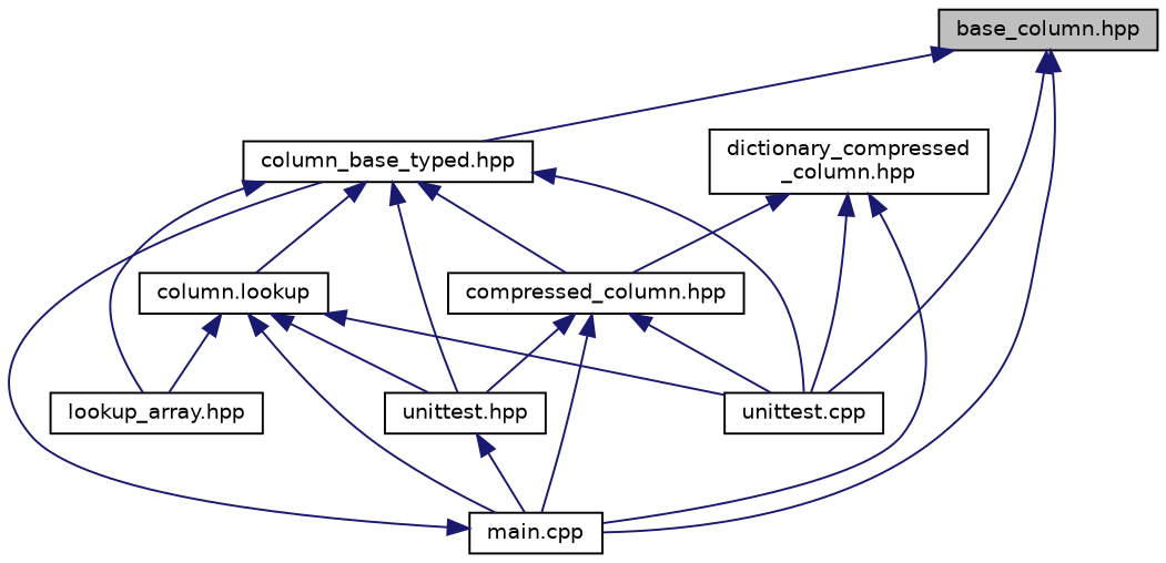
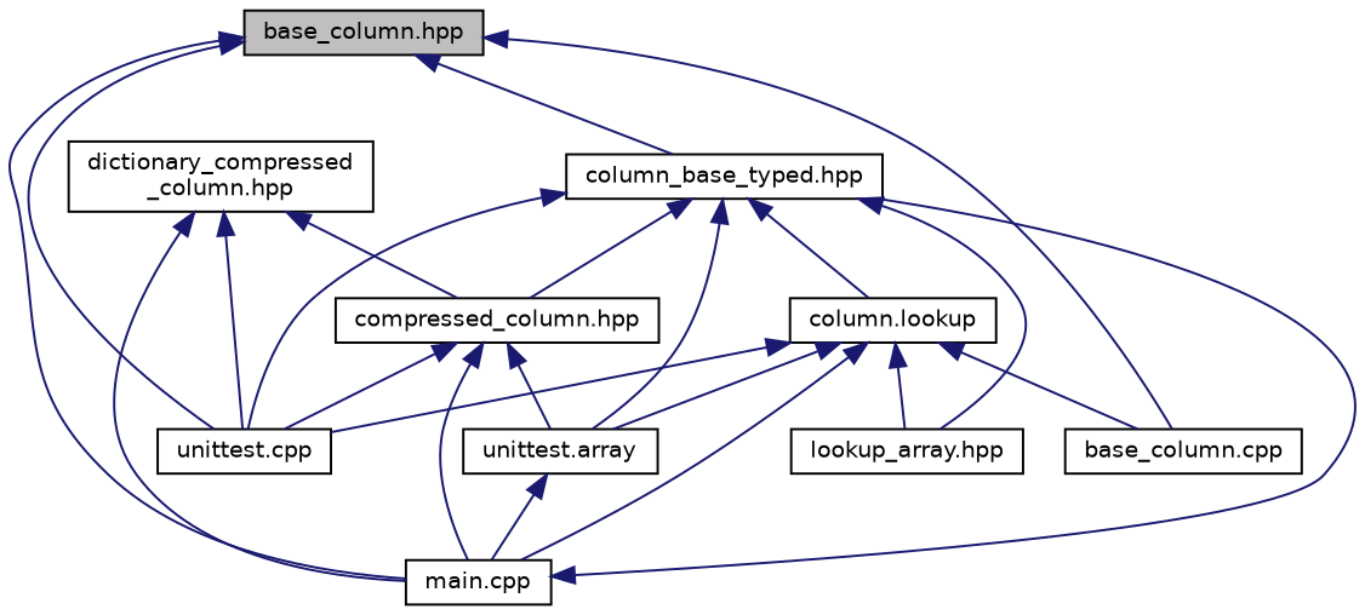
  digraph {
    node [color=black fillcolor=white fontname=Helvetica fontsize=10 shape=record style=filled]
    edge [color=midnightblue dir=back fontname=Helvetica fontsize=10 labelfontname=Helvetica labelfontsize=10 style=solid]
    n1 [fillcolor=grey75 fontcolor=black height=0.2 label="base_column.hpp" width=0.4]
+   n2 [height=0.2 label="base_column.cpp" width=0.4]
    n3 [height=0.2 label="column_base_typed.hpp" width=0.4]
    n4 [height=0.2 label="main.cpp" width=0.4]
    n5 [height=0.2 label="unittest.cpp" width=0.4]
-   n6 [height=0.2 label="unittest.hpp" width=0.4]
+   n6 [height=0.2 label="unittest.array" width=0.4]
    n7 [height=0.2 label="column.lookup" width=0.4]
    n8 [height=0.2 label="lookup_array.hpp" width=0.4]
    n9 [height=0.2 label="compressed_column.hpp" width=0.4]
    n10 [height=0.2 label="dictionary_compressed\l_column.hpp" width=0.4]
+   n1 -> n2
    n1 -> n3
    n1 -> n4
    n1 -> n5
    n3 -> n5
    n3 -> n6
    n3 -> n7
    n3 -> n8
    n3 -> n9
    n4 -> n3
    n6 -> n4
+   n7 -> n2
    n7 -> n4
    n7 -> n5
    n7 -> n6
    n7 -> n8
    n9 -> n4
    n9 -> n5
    n9 -> n6
    n10 -> n4
    n10 -> n5
    n10 -> n9
  }
